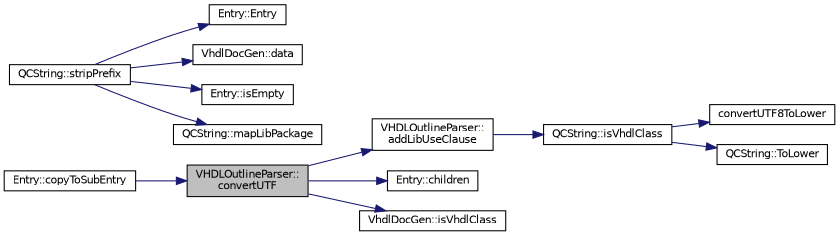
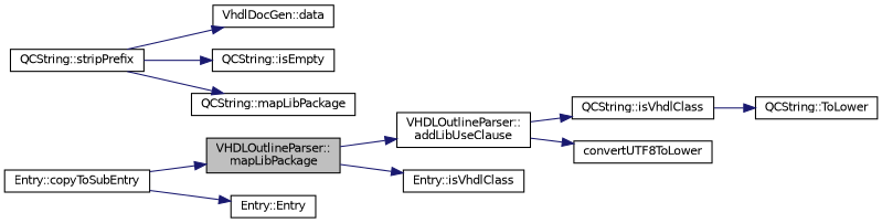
  digraph {
    rankdir=LR
    node [color=black fillcolor=white fontname=Helvetica fontsize=10 shape=record style=filled]
    edge [color=midnightblue fontname=Helvetica fontsize=10 labelfontname=Helvetica labelfontsize=10 style=solid]
-   n1 [fillcolor=grey75 fontcolor=black height=0.2 label="VHDLOutlineParser::\lconvertUTF" width=0.4]
+   n1 [fillcolor=grey75 fontcolor=black height=0.2 label="VHDLOutlineParser::\lmapLibPackage" width=0.4]
    n2 [height=0.2 label="VHDLOutlineParser::\laddLibUseClause" width=0.4]
-   n3 [height=0.2 label="Entry::children" width=0.4]
-   n4 [height=0.2 label="VhdlDocGen::isVhdlClass" width=0.4]
+   n4 [height=0.2 label="Entry::isVhdlClass" width=0.4]
    n5 [height=0.2 label="QCString::isVhdlClass" width=0.4]
    n6 [height=0.2 label="Entry::copyToSubEntry" width=0.4]
    n7 [height=0.2 label="Entry::Entry" width=0.4]
    n8 [height=0.2 label=convertUTF8ToLower width=0.4]
    n9 [height=0.2 label="QCString::ToLower" width=0.4]
    n10 [height=0.2 label="QCString::stripPrefix" width=0.4]
    n11 [height=0.2 label="VhdlDocGen::data" width=0.4]
-   n12 [height=0.2 label="Entry::isEmpty" width=0.4]
+   n12 [height=0.2 label="QCString::isEmpty" width=0.4]
    n13 [height=0.2 label="QCString::mapLibPackage" width=0.4]
    n1 -> n2
-   n1 -> n3
    n1 -> n4
    n2 -> n5
-   n5 -> n8
+   n2 -> n8
    n5 -> n9
    n6 -> n1
-   n10 -> n7
+   n6 -> n7
    n10 -> n11
    n10 -> n12
    n10 -> n13
  }
